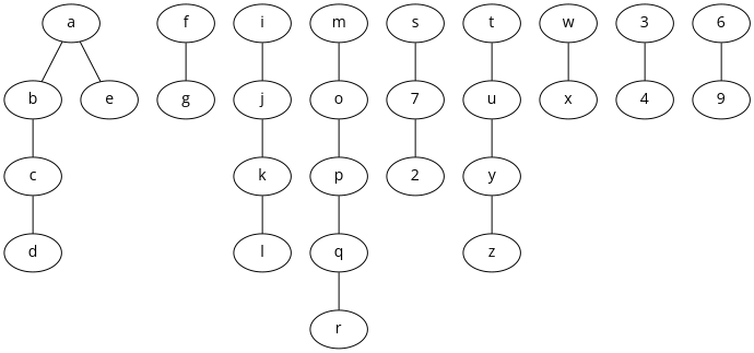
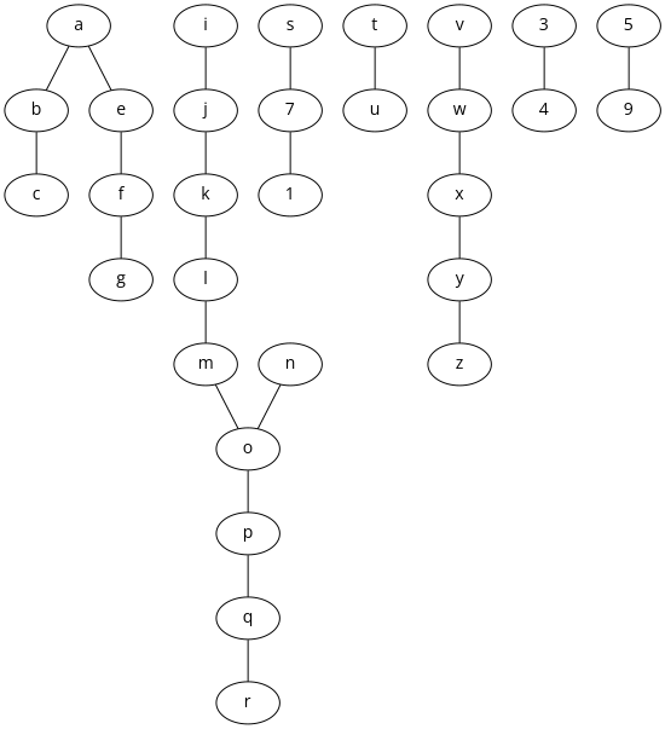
  graph {
    fontname="Open Sans"
    rankdir=TD
    node [fontname="Open Sans"]
    edge [fontname="Open Sans"]
    a
    b
    e
    c
-   d
    f
    g
    i
    j
    k
    l
    m
    o
+   n
    p
    q
    r
    n18 [label=7]
    s
    t
    u
-   1 [label=2]
+   1
+   v
    w
    x
    y
    z
    3
    4
    n30 [label=9]
-   5 [label=6]
+   5
    a -- b
    a -- e
    b -- c
-   c -- d
+   e -- f
    f -- g
    i -- j
    j -- k
    k -- l
+   l -- m
    m -- o
    o -- p
+   n -- o
    p -- q
    q -- r
    n18 -- 1
    s -- n18
    t -- u
+   v -- w
    w -- x
-   u -- y
+   x -- y
    y -- z
    3 -- 4
    5 -- n30
  }
